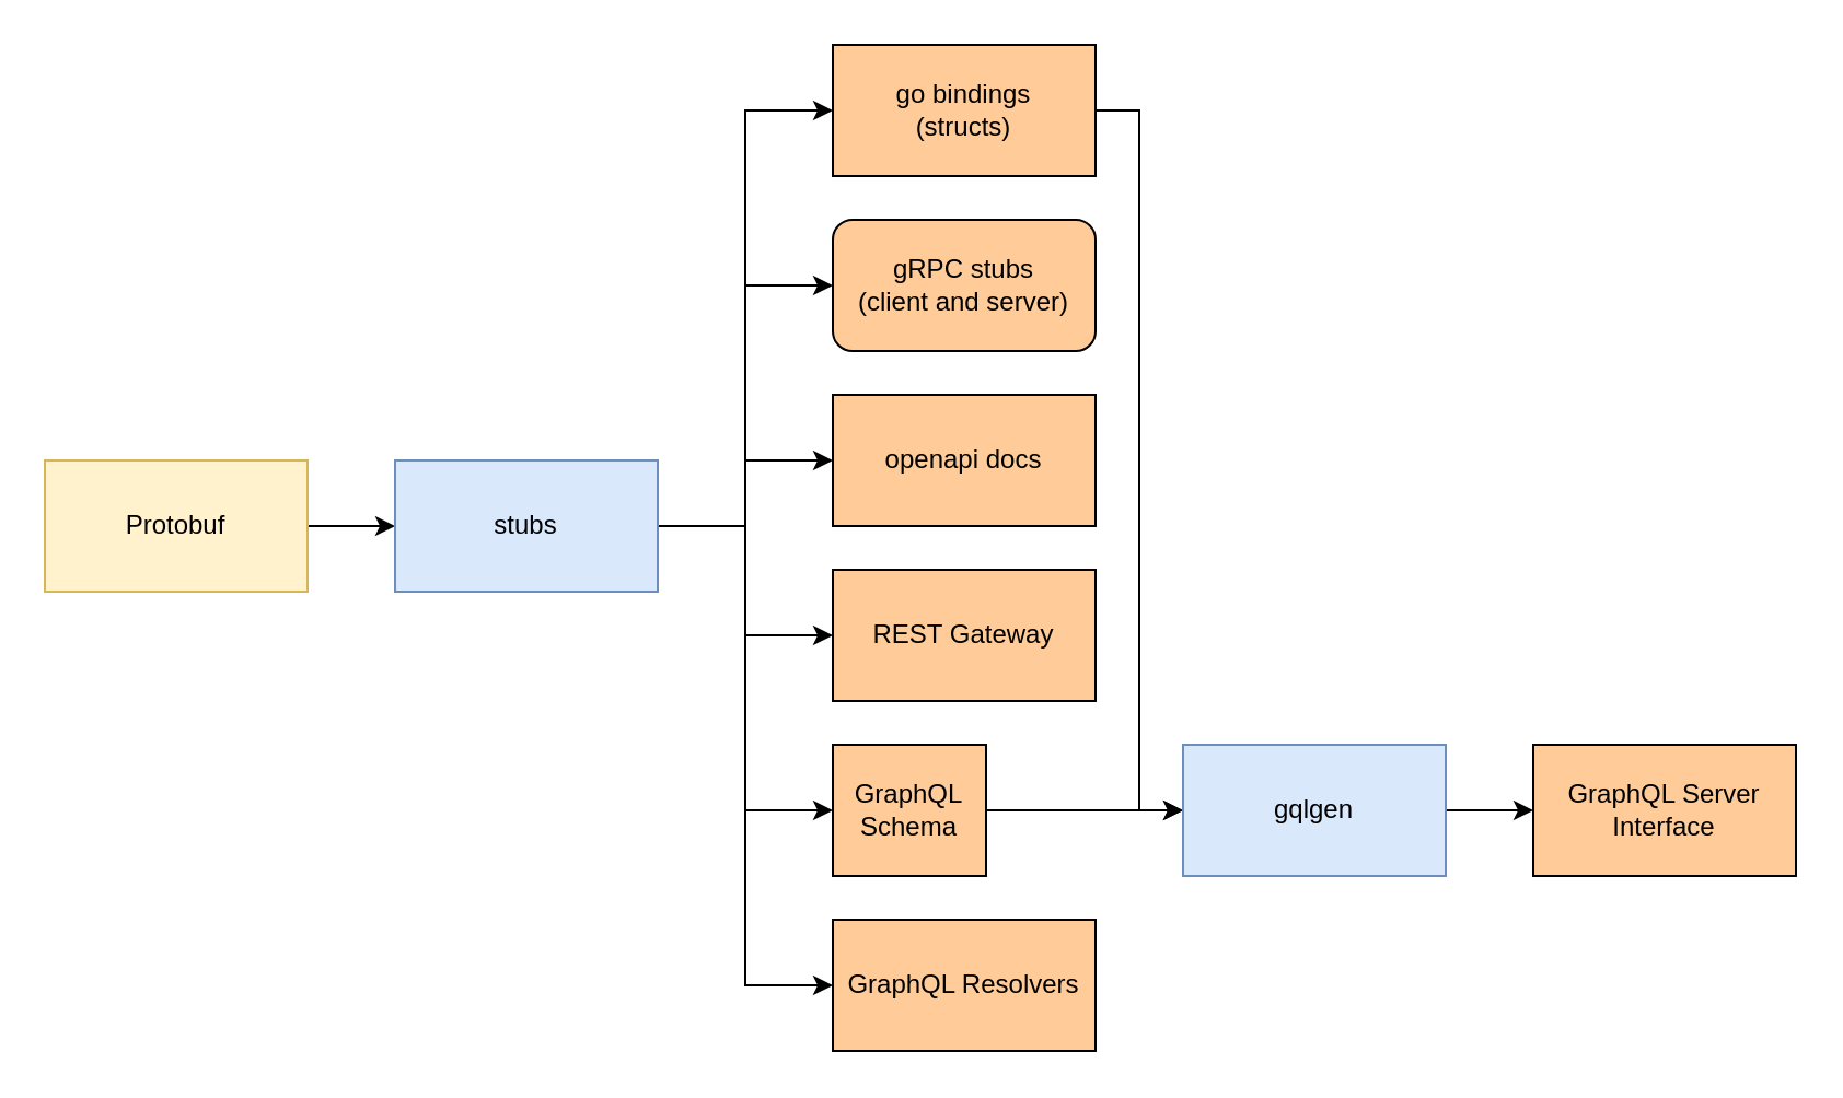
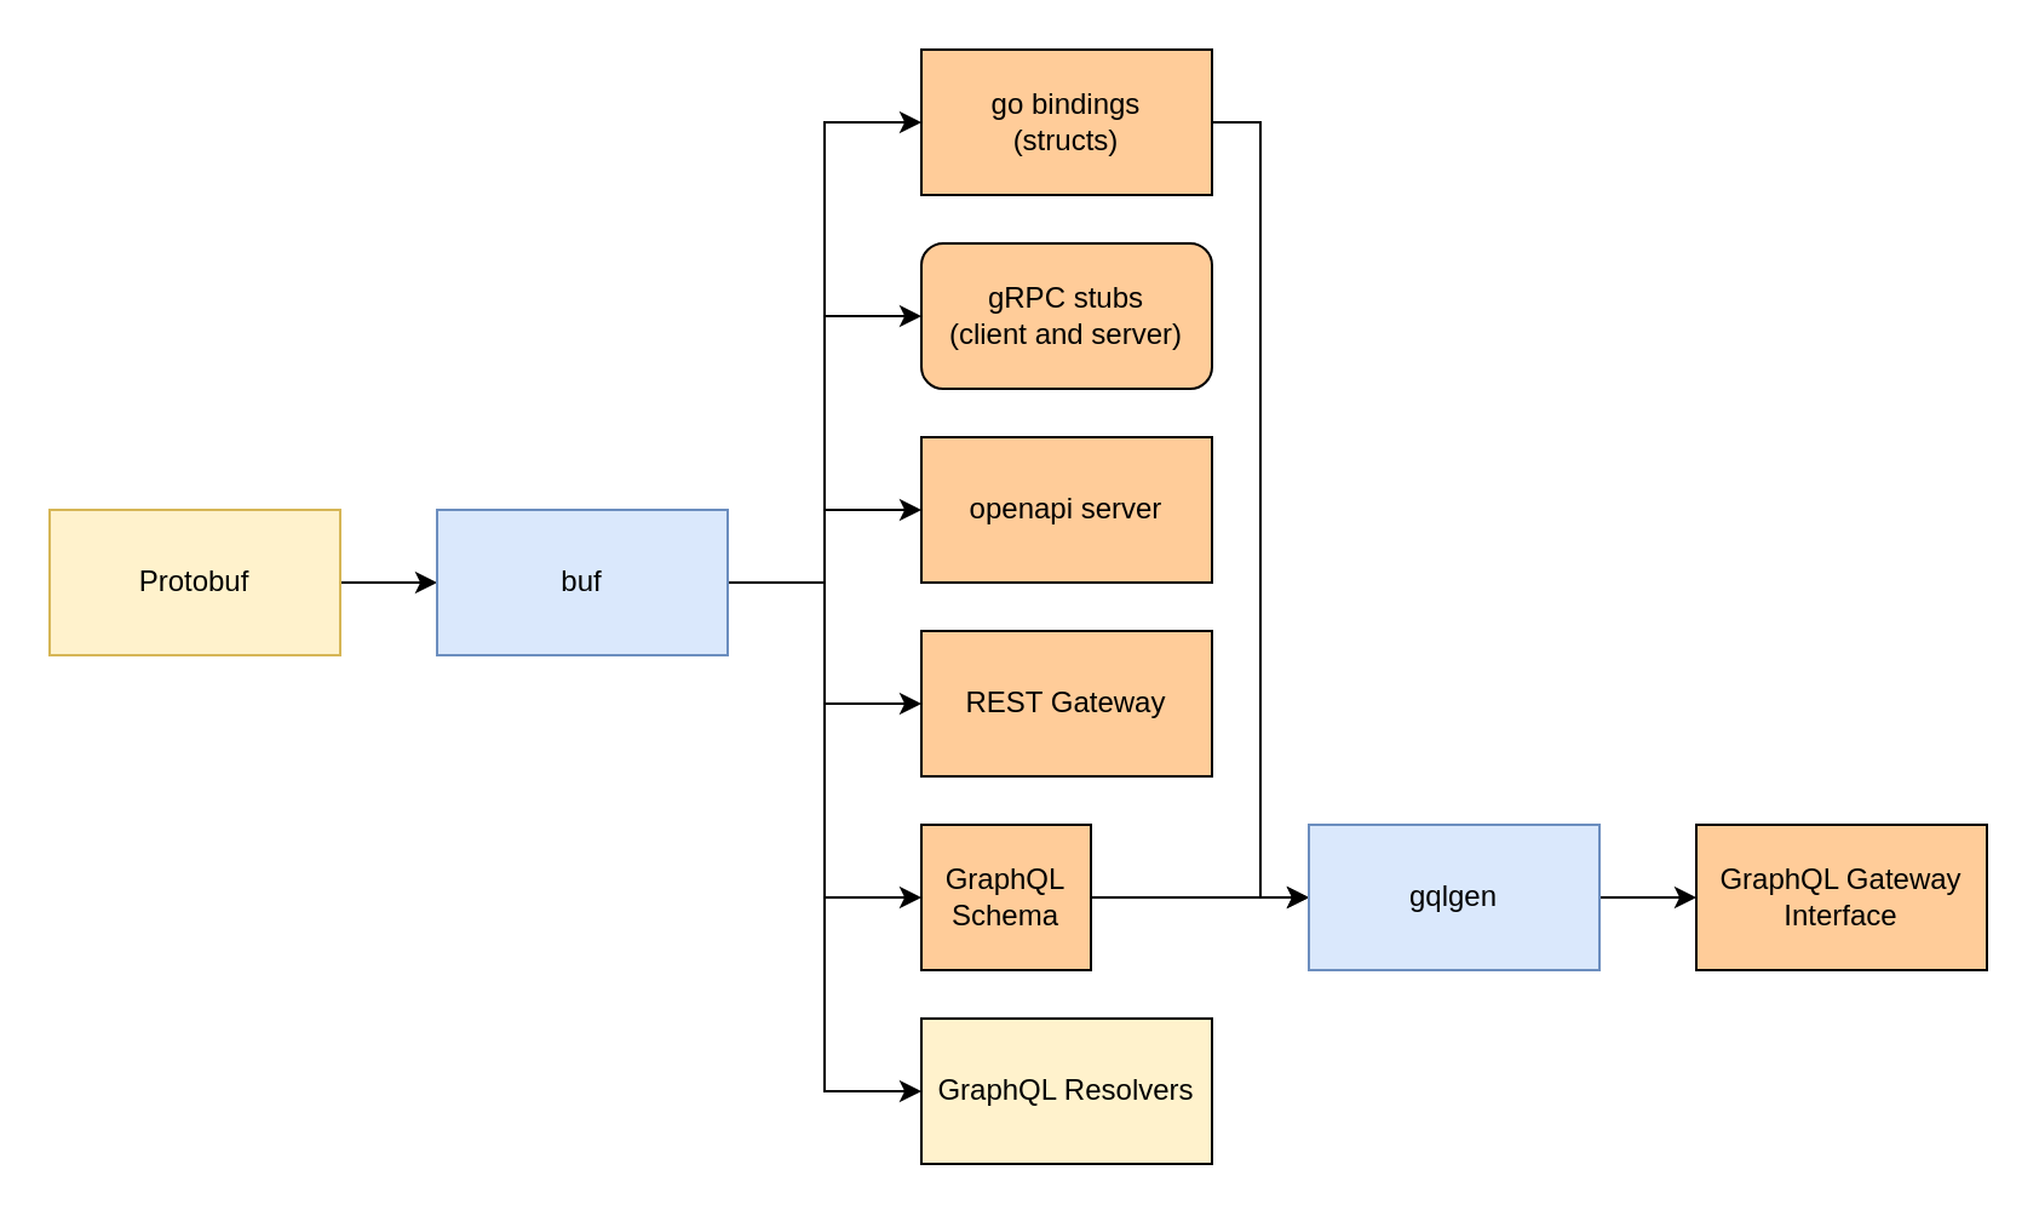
  <mxCell id="0" />
  <mxCell id="1" parent="0" />
  <mxCell id="2" style="edgeStyle=orthogonalEdgeStyle;rounded=0;orthogonalLoop=1;jettySize=auto;html=1;exitX=1;exitY=0.5;exitDx=0;exitDy=0;entryX=0;entryY=0.5;entryDx=0;entryDy=0;" edge="1" parent="1" source="3" target="10"><mxGeometry relative="1" as="geometry" /></mxCell>
  <mxCell id="3" value="Protobuf" style="rounded=0;whiteSpace=wrap;html=1;fillColor=#fff2cc;strokeColor=#d6b656;" vertex="1" parent="1"><mxGeometry x="20" y="210" width="120" height="60" as="geometry" /></mxCell>
  <mxCell id="4" style="edgeStyle=orthogonalEdgeStyle;rounded=0;orthogonalLoop=1;jettySize=auto;html=1;exitX=1;exitY=0.5;exitDx=0;exitDy=0;entryX=0;entryY=0.5;entryDx=0;entryDy=0;" edge="1" parent="1" source="10" target="12"><mxGeometry relative="1" as="geometry" /></mxCell>
  <mxCell id="5" style="edgeStyle=orthogonalEdgeStyle;rounded=0;orthogonalLoop=1;jettySize=auto;html=1;exitX=1;exitY=0.5;exitDx=0;exitDy=0;entryX=0;entryY=0.5;entryDx=0;entryDy=0;" edge="1" parent="1" source="10" target="13"><mxGeometry relative="1" as="geometry" /></mxCell>
  <mxCell id="6" style="edgeStyle=orthogonalEdgeStyle;rounded=0;orthogonalLoop=1;jettySize=auto;html=1;exitX=1;exitY=0.5;exitDx=0;exitDy=0;entryX=0;entryY=0.5;entryDx=0;entryDy=0;" edge="1" parent="1" source="10" target="14"><mxGeometry relative="1" as="geometry" /></mxCell>
  <mxCell id="7" style="edgeStyle=orthogonalEdgeStyle;rounded=0;orthogonalLoop=1;jettySize=auto;html=1;exitX=1;exitY=0.5;exitDx=0;exitDy=0;entryX=0;entryY=0.5;entryDx=0;entryDy=0;" edge="1" parent="1" source="10" target="15"><mxGeometry relative="1" as="geometry" /></mxCell>
  <mxCell id="8" style="edgeStyle=orthogonalEdgeStyle;rounded=0;orthogonalLoop=1;jettySize=auto;html=1;exitX=1;exitY=0.5;exitDx=0;exitDy=0;entryX=0;entryY=0.5;entryDx=0;entryDy=0;" edge="1" parent="1" source="10" target="17"><mxGeometry relative="1" as="geometry" /></mxCell>
  <mxCell id="9" style="edgeStyle=orthogonalEdgeStyle;rounded=0;orthogonalLoop=1;jettySize=auto;html=1;exitX=1;exitY=0.5;exitDx=0;exitDy=0;entryX=0;entryY=0.5;entryDx=0;entryDy=0;" edge="1" parent="1" source="10" target="18"><mxGeometry relative="1" as="geometry" /></mxCell>
- <mxCell id="10" value="stubs" style="rounded=0;whiteSpace=wrap;html=1;fillColor=#dae8fc;strokeColor=#6c8ebf;" vertex="1" parent="1"><mxGeometry x="180" y="210" width="120" height="60" as="geometry" /></mxCell>
+ <mxCell id="10" value="buf" style="rounded=0;whiteSpace=wrap;html=1;fillColor=#dae8fc;strokeColor=#6c8ebf;" vertex="1" parent="1"><mxGeometry x="180" y="210" width="120" height="60" as="geometry" /></mxCell>
  <mxCell id="11" style="edgeStyle=orthogonalEdgeStyle;rounded=0;orthogonalLoop=1;jettySize=auto;html=1;exitX=1;exitY=0.5;exitDx=0;exitDy=0;entryX=0;entryY=0.5;entryDx=0;entryDy=0;" edge="1" parent="1" source="12" target="20"><mxGeometry relative="1" as="geometry" /></mxCell>
  <mxCell id="12" value="go bindings&lt;br&gt;(structs)" style="rounded=0;whiteSpace=wrap;html=1;fillColor=#FFCC99;" vertex="1" parent="1"><mxGeometry x="380" y="20" width="120" height="60" as="geometry" /></mxCell>
  <mxCell id="13" value="gRPC stubs&lt;br&gt;(client and server)" style="whiteSpace=wrap;html=1;fillColor=#FFCC99;rounded=1;" vertex="1" parent="1"><mxGeometry x="380" y="100" width="120" height="60" as="geometry" /></mxCell>
- <mxCell id="14" value="openapi docs" style="rounded=0;whiteSpace=wrap;html=1;fillColor=#FFCC99;" vertex="1" parent="1"><mxGeometry x="380" y="180" width="120" height="60" as="geometry" /></mxCell>
+ <mxCell id="14" value="openapi server" style="rounded=0;whiteSpace=wrap;html=1;fillColor=#FFCC99;" vertex="1" parent="1"><mxGeometry x="380" y="180" width="120" height="60" as="geometry" /></mxCell>
  <mxCell id="15" value="REST Gateway" style="rounded=0;whiteSpace=wrap;html=1;fillColor=#FFCC99;" vertex="1" parent="1"><mxGeometry x="380" y="260" width="120" height="60" as="geometry" /></mxCell>
  <mxCell id="16" style="edgeStyle=orthogonalEdgeStyle;rounded=0;orthogonalLoop=1;jettySize=auto;html=1;exitX=1;exitY=0.5;exitDx=0;exitDy=0;entryX=0;entryY=0.5;entryDx=0;entryDy=0;" edge="1" parent="1" source="17" target="20"><mxGeometry relative="1" as="geometry" /></mxCell>
  <mxCell id="17" value="GraphQL Schema" style="rounded=0;whiteSpace=wrap;html=1;fillColor=#FFCC99;" vertex="1" parent="1"><mxGeometry x="380" y="340" width="70" height="60" as="geometry" /></mxCell>
- <mxCell id="18" value="GraphQL Resolvers" style="rounded=0;whiteSpace=wrap;html=1;fillColor=#FFCC99;" vertex="1" parent="1"><mxGeometry x="380" y="420" width="120" height="60" as="geometry" /></mxCell>
+ <mxCell id="18" value="GraphQL Resolvers" style="rounded=0;whiteSpace=wrap;html=1;fillColor=#fff2cc;" vertex="1" parent="1"><mxGeometry x="380" y="420" width="120" height="60" as="geometry" /></mxCell>
  <mxCell id="19" style="edgeStyle=orthogonalEdgeStyle;rounded=0;orthogonalLoop=1;jettySize=auto;html=1;exitX=1;exitY=0.5;exitDx=0;exitDy=0;entryX=0;entryY=0.5;entryDx=0;entryDy=0;" edge="1" parent="1" source="20" target="21"><mxGeometry relative="1" as="geometry" /></mxCell>
  <mxCell id="20" value="gqlgen" style="rounded=0;whiteSpace=wrap;html=1;fillColor=#dae8fc;strokeColor=#6c8ebf;" vertex="1" parent="1"><mxGeometry x="540" y="340" width="120" height="60" as="geometry" /></mxCell>
- <mxCell id="21" value="GraphQL Server Interface" style="rounded=0;whiteSpace=wrap;html=1;fillColor=#FFCC99;" vertex="1" parent="1"><mxGeometry x="700" y="340" width="120" height="60" as="geometry" /></mxCell>
+ <mxCell id="21" value="GraphQL Gateway Interface" style="rounded=0;whiteSpace=wrap;html=1;fillColor=#FFCC99;" vertex="1" parent="1"><mxGeometry x="700" y="340" width="120" height="60" as="geometry" /></mxCell>
